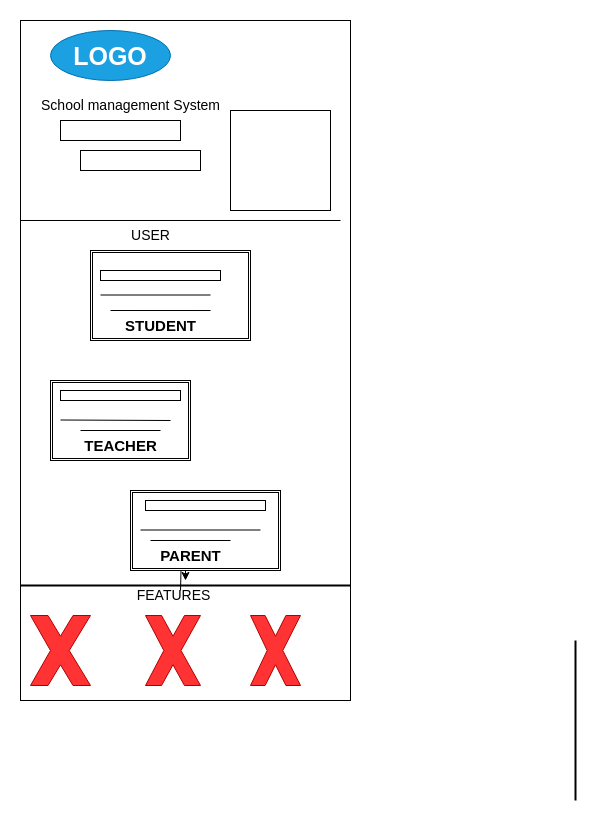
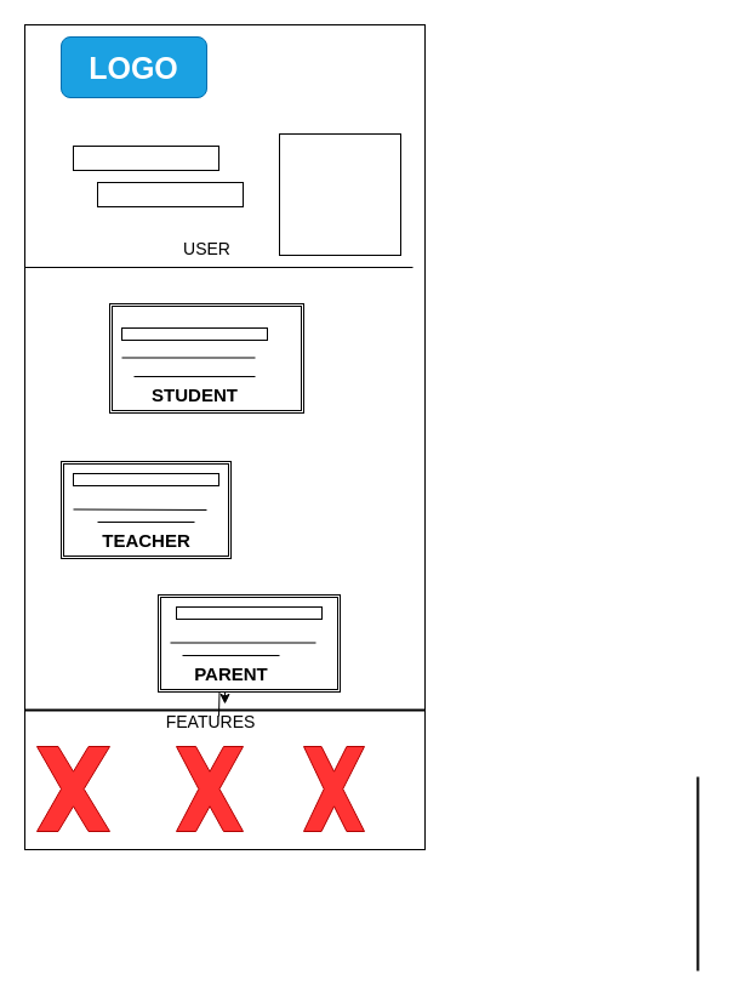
  <mxCell id="0" />
  <mxCell id="1" parent="0" />
  <mxCell id="2" value="" style="rounded=0;whiteSpace=wrap;html=1;" vertex="1" parent="1"><mxGeometry x="20" y="20" width="330" height="680" as="geometry" /></mxCell>
- <mxCell id="3" value="&lt;span style=&quot;font-size: 25px;&quot;&gt;&lt;b&gt;LOGO&lt;/b&gt;&lt;/span&gt;" style="ellipse;whiteSpace=wrap;html=1;fillColor=#1ba1e2;strokeColor=#006EAF;fontColor=#ffffff;" vertex="1" parent="1"><mxGeometry x="50" y="30" width="120" height="50" as="geometry" /></mxCell>
+ <mxCell id="3" value="&lt;span style=&quot;font-size: 25px;&quot;&gt;&lt;b&gt;LOGO&lt;/b&gt;&lt;/span&gt;" style="rounded=1;whiteSpace=wrap;html=1;fillColor=#1ba1e2;strokeColor=#006EAF;fontColor=#ffffff;" vertex="1" parent="1"><mxGeometry x="50" y="30" width="120" height="50" as="geometry" /></mxCell>
  <mxCell id="4" value="" style="rounded=0;whiteSpace=wrap;html=1;" vertex="1" parent="1"><mxGeometry x="60" y="120" width="120" height="20" as="geometry" /></mxCell>
  <mxCell id="5" value="" style="rounded=0;whiteSpace=wrap;html=1;" vertex="1" parent="1"><mxGeometry x="80" y="150" width="120" height="20" as="geometry" /></mxCell>
  <mxCell id="6" value="" style="whiteSpace=wrap;html=1;aspect=fixed;" vertex="1" parent="1"><mxGeometry x="230" y="110" width="100" height="100" as="geometry" /></mxCell>
  <mxCell id="7" value="" style="endArrow=none;html=1;rounded=0;" edge="1" parent="1"><mxGeometry width="50" height="50" relative="1" as="geometry"><mxPoint x="20" y="220" as="sourcePoint" /><mxPoint x="340" y="220" as="targetPoint" /></mxGeometry></mxCell>
  <mxCell id="8" value="" style="shape=ext;double=1;rounded=0;whiteSpace=wrap;html=1;" vertex="1" parent="1"><mxGeometry x="90" y="250" width="160" height="90" as="geometry" /></mxCell>
  <mxCell id="9" value="" style="shape=ext;double=1;rounded=0;whiteSpace=wrap;html=1;" vertex="1" parent="1"><mxGeometry x="50" y="380" width="140" height="80" as="geometry" /></mxCell>
  <mxCell id="10" style="edgeStyle=orthogonalEdgeStyle;rounded=0;orthogonalLoop=1;jettySize=auto;html=1;exitX=0.5;exitY=1;exitDx=0;exitDy=0;" edge="1" parent="1" source="8" target="8"><mxGeometry relative="1" as="geometry" /></mxCell>
  <mxCell id="11" value="" style="shape=ext;double=1;rounded=0;whiteSpace=wrap;html=1;" vertex="1" parent="1"><mxGeometry x="130" y="490" width="150" height="80" as="geometry" /></mxCell>
  <mxCell id="12" value="" style="rounded=0;whiteSpace=wrap;html=1;" vertex="1" parent="1"><mxGeometry x="100" y="270" width="120" height="10" as="geometry" /></mxCell>
  <mxCell id="13" value="" style="endArrow=none;html=1;rounded=0;" edge="1" parent="1"><mxGeometry width="50" height="50" relative="1" as="geometry"><mxPoint x="80" y="430" as="sourcePoint" /><mxPoint x="160" y="430" as="targetPoint" /></mxGeometry></mxCell>
  <mxCell id="14" value="" style="endArrow=none;html=1;rounded=0;entryX=0.857;entryY=0.5;entryDx=0;entryDy=0;entryPerimeter=0;" edge="1" parent="1" target="9"><mxGeometry width="50" height="50" relative="1" as="geometry"><mxPoint x="60" y="419.5" as="sourcePoint" /><mxPoint x="140" y="419.5" as="targetPoint" /></mxGeometry></mxCell>
  <mxCell id="15" value="" style="endArrow=none;html=1;rounded=0;entryX=0.75;entryY=0.667;entryDx=0;entryDy=0;entryPerimeter=0;" edge="1" parent="1" target="8"><mxGeometry width="50" height="50" relative="1" as="geometry"><mxPoint x="110" y="310" as="sourcePoint" /><mxPoint x="190" y="310" as="targetPoint" /></mxGeometry></mxCell>
  <mxCell id="16" value="" style="rounded=0;whiteSpace=wrap;html=1;" vertex="1" parent="1"><mxGeometry x="60" y="390" width="120" height="10" as="geometry" /></mxCell>
  <mxCell id="17" value="" style="rounded=0;whiteSpace=wrap;html=1;" vertex="1" parent="1"><mxGeometry x="145" y="500" width="120" height="10" as="geometry" /></mxCell>
  <mxCell id="18" value="" style="endArrow=none;html=1;rounded=0;" edge="1" parent="1"><mxGeometry width="50" height="50" relative="1" as="geometry"><mxPoint x="140" y="529.5" as="sourcePoint" /><mxPoint x="260" y="529.5" as="targetPoint" /></mxGeometry></mxCell>
  <mxCell id="19" value="" style="endArrow=none;html=1;rounded=0;" edge="1" parent="1"><mxGeometry width="50" height="50" relative="1" as="geometry"><mxPoint y="540" as="sourcePoint" x="150" /><mxPoint x="230" y="540" as="targetPoint" /></mxGeometry></mxCell>
  <mxCell id="20" value="" style="line;strokeWidth=2;direction=south;html=1;" vertex="1" parent="1"><mxGeometry x="570" y="640" width="10" height="160" as="geometry" /></mxCell>
  <mxCell id="21" value="" style="line;strokeWidth=2;html=1;" vertex="1" parent="1"><mxGeometry x="20" y="580" width="330" height="10" as="geometry" /></mxCell>
  <mxCell id="22" value="" style="edgeStyle=orthogonalEdgeStyle;rounded=0;orthogonalLoop=1;jettySize=auto;html=1;" edge="1" parent="1" target="21"><mxGeometry relative="1" as="geometry"><mxPoint x="180" y="590" as="sourcePoint" /></mxGeometry></mxCell>
  <mxCell id="23" value="" style="verticalLabelPosition=bottom;verticalAlign=top;html=1;shape=mxgraph.basic.x;fillColor=#FF3333;fontColor=#ffffff;strokeColor=#B20000;" vertex="1" parent="1"><mxGeometry x="30" y="615" width="60" height="70" as="geometry" /></mxCell>
  <mxCell id="24" value="" style="verticalLabelPosition=bottom;verticalAlign=top;html=1;shape=mxgraph.basic.x;fillColor=#FF3333;fontColor=#ffffff;strokeColor=#B20000;" vertex="1" parent="1"><mxGeometry x="145" y="615" width="55" height="70" as="geometry" /></mxCell>
  <mxCell id="25" value="" style="verticalLabelPosition=bottom;verticalAlign=top;html=1;shape=mxgraph.basic.x;fillColor=#FF3333;fontColor=#ffffff;strokeColor=#B20000;" vertex="1" parent="1"><mxGeometry x="250" y="615" width="50" height="70" as="geometry" /></mxCell>
  <mxCell id="26" value="" style="endArrow=none;html=1;rounded=0;" edge="1" parent="1"><mxGeometry width="50" height="50" relative="1" as="geometry"><mxPoint x="100" y="294.5" as="sourcePoint" /><mxPoint x="210" y="294.5" as="targetPoint" /></mxGeometry></mxCell>
  <mxCell id="27" value="&lt;b&gt;&lt;font style=&quot;font-size: 15px;&quot;&gt;STUDENT&lt;/font&gt;&lt;/b&gt;" style="text;html=1;align=center;verticalAlign=middle;resizable=0;points=[];autosize=1;strokeColor=none;fillColor=none;" vertex="1" parent="1"><mxGeometry x="115" y="310" width="90" height="30" as="geometry" /></mxCell>
  <mxCell id="28" value="&lt;font style=&quot;font-size: 15px;&quot;&gt;&lt;b&gt;TEACHER&lt;/b&gt;&lt;/font&gt;" style="text;html=1;align=center;verticalAlign=middle;resizable=0;points=[];autosize=1;strokeColor=none;fillColor=none;" vertex="1" parent="1"><mxGeometry x="70" y="430" width="100" height="30" as="geometry" /></mxCell>
  <mxCell id="29" value="&lt;font style=&quot;font-size: 15px;&quot;&gt;&lt;b&gt;PARENT&lt;/b&gt;&lt;/font&gt;" style="text;html=1;align=center;verticalAlign=middle;resizable=0;points=[];autosize=1;strokeColor=none;fillColor=none;" vertex="1" parent="1"><mxGeometry y="540" width="80" height="30" as="geometry" x="150" /></mxCell>
- <mxCell id="30" value="&lt;font style=&quot;font-size: 14px;&quot;&gt;USER&lt;/font&gt;" style="text;html=1;align=center;verticalAlign=middle;resizable=0;points=[];autosize=1;strokeColor=none;fillColor=none;" vertex="1" parent="1"><mxGeometry x="120" y="220" width="60" height="30" as="geometry" /></mxCell>
+ <mxCell id="30" value="&lt;font style=&quot;font-size: 14px;&quot;&gt;USER&lt;/font&gt;" style="text;html=1;align=center;verticalAlign=middle;resizable=0;points=[];autosize=1;strokeColor=none;fillColor=none;" vertex="1" parent="1"><mxGeometry x="140" y="190" width="60" height="30" as="geometry" /></mxCell>
  <mxCell id="31" value="&lt;font style=&quot;font-size: 14px;&quot;&gt;FEATURES&lt;/font&gt;" style="text;html=1;align=center;verticalAlign=middle;resizable=0;points=[];autosize=1;strokeColor=none;fillColor=none;" vertex="1" parent="1"><mxGeometry x="122.5" y="580" width="100" height="30" as="geometry" /></mxCell>
- <mxCell id="32" value="&lt;font style=&quot;font-size: 14px;&quot;&gt;School management System&lt;/font&gt;" style="text;html=1;align=center;verticalAlign=middle;resizable=0;points=[];autosize=1;strokeColor=none;fillColor=none;" vertex="1" parent="1"><mxGeometry x="30" y="90" width="200" height="30" as="geometry" /></mxCell>
